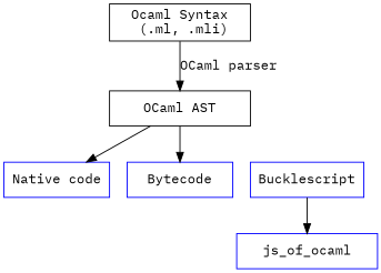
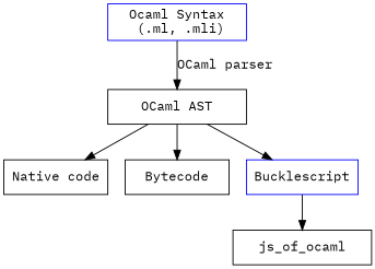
  digraph {
    fontname="IBM Plex Mono"
    node [fontname="IBM Plex Mono" shape=box]
    edge [fontname="IBM Plex Mono"]
-   n1 [label="Native code" width=1.5 color=blue]
-   n2 [label=Bytecode width=1.5 color=blue]
+   n1 [label="Native code" width=1.5]
+   n2 [label=Bytecode width=1.5]
    n3 [color=blue label=Bucklescript width=1.5]
-   n4 [color=blue label=js_of_ocaml width=2]
+   n4 [color=black label=js_of_ocaml width=2]
    n5 [label="OCaml AST" width=2]
-   n6 [label="Ocaml Syntax\n (.ml, .mli)" width=2]
+   n6 [label="Ocaml Syntax\n (.ml, .mli)" width=2 color=blue]
    subgraph sub_1 {
      n1
      n2
      n3
    }
    n3 -> n4
    n5 -> n1
    n5 -> n2
+   n5 -> n3
    n6 -> n5 [label="OCaml parser"]
  }
